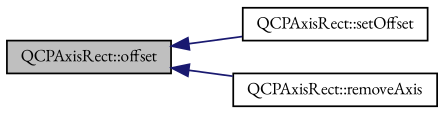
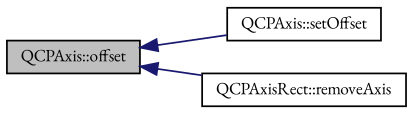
  digraph {
    fontname="EB Garamond"
    rankdir=LR
    node [color=black fillcolor=white fontname="EB Garamond" fontsize=10 shape=record style=filled]
    edge [color=midnightblue dir=back fontname="EB Garamond" fontsize=10 labelfontname=Helvetica labelfontsize=10 style=solid]
-   n1 [fillcolor=grey75 fontcolor=black height=0.2 label="QCPAxisRect::offset" width=0.4]
-   n2 [height=0.2 label="QCPAxisRect::setOffset" width=0.4]
+   n1 [fillcolor=grey75 fontcolor=black height=0.2 label="QCPAxis::offset" width=0.4]
+   n2 [height=0.2 label="QCPAxis::setOffset" width=0.4]
    n3 [height=0.2 label="QCPAxisRect::removeAxis" width=0.4]
    n1 -> n2
    n1 -> n3
  }
